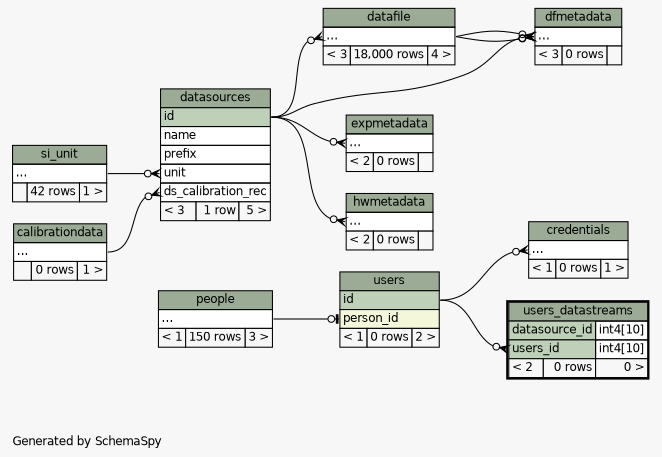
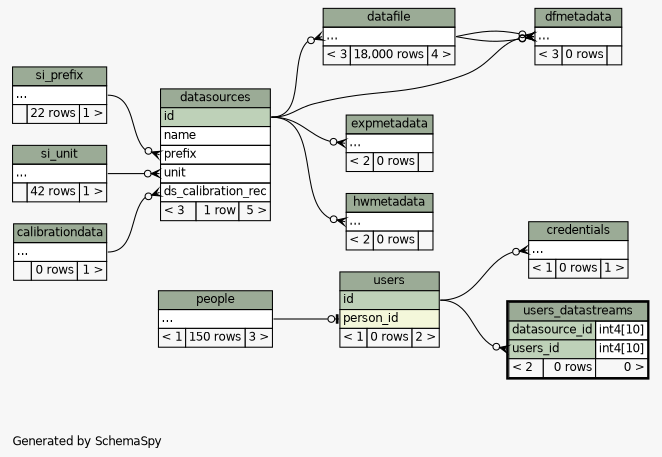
  digraph {
    bgcolor="#f7f7f7"
    fontname=Helvetica
    fontsize=11
    label="\nGenerated by SchemaSpy"
    labeljust=l
    nodesep=0.18
    rankdir=RL
    ranksep=0.46
    node [fontname=Helvetica fontsize=11 shape=plaintext]
    edge [arrowhead=none arrowsize=0.8 arrowtail=crowodot dir=back headport="id:e" tailport="elipses:w"]
    n1 [label=<     <TABLE BORDER="0" CELLBORDER="1" CELLSPACING="0" BGCOLOR="#ffffff">       <TR><TD COLSPAN="3" BGCOLOR="#9bab96" ALIGN="CENTER">credentials</TD></TR>       <TR><TD PORT="elipses" COLSPAN="3" ALIGN="LEFT">...</TD></TR>       <TR><TD ALIGN="LEFT" BGCOLOR="#f7f7f7">&lt; 1</TD><TD ALIGN="RIGHT" BGCOLOR="#f7f7f7">0 rows</TD><TD ALIGN="RIGHT" BGCOLOR="#f7f7f7">1 &gt;</TD></TR>     </TABLE>>]
    n2 [label=<     <TABLE BORDER="0" CELLBORDER="1" CELLSPACING="0" BGCOLOR="#ffffff">       <TR><TD COLSPAN="3" BGCOLOR="#9bab96" ALIGN="CENTER">users</TD></TR>       <TR><TD PORT="id" COLSPAN="3" BGCOLOR="#bed1b8" ALIGN="LEFT">id</TD></TR>       <TR><TD PORT="person_id" COLSPAN="3" BGCOLOR="#f4f7da" ALIGN="LEFT">person_id</TD></TR>       <TR><TD ALIGN="LEFT" BGCOLOR="#f7f7f7">&lt; 1</TD><TD ALIGN="RIGHT" BGCOLOR="#f7f7f7">0 rows</TD><TD ALIGN="RIGHT" BGCOLOR="#f7f7f7">2 &gt;</TD></TR>     </TABLE>>]
    n3 [label=<     <TABLE BORDER="0" CELLBORDER="1" CELLSPACING="0" BGCOLOR="#ffffff">       <TR><TD COLSPAN="3" BGCOLOR="#9bab96" ALIGN="CENTER">people</TD></TR>       <TR><TD PORT="elipses" COLSPAN="3" ALIGN="LEFT">...</TD></TR>       <TR><TD ALIGN="LEFT" BGCOLOR="#f7f7f7">&lt; 1</TD><TD ALIGN="RIGHT" BGCOLOR="#f7f7f7">150 rows</TD><TD ALIGN="RIGHT" BGCOLOR="#f7f7f7">3 &gt;</TD></TR>     </TABLE>>]
    n4 [label=<     <TABLE BORDER="0" CELLBORDER="1" CELLSPACING="0" BGCOLOR="#ffffff">       <TR><TD COLSPAN="3" BGCOLOR="#9bab96" ALIGN="CENTER">datafile</TD></TR>       <TR><TD PORT="elipses" COLSPAN="3" ALIGN="LEFT">...</TD></TR>       <TR><TD ALIGN="LEFT" BGCOLOR="#f7f7f7">&lt; 3</TD><TD ALIGN="RIGHT" BGCOLOR="#f7f7f7">18,000 rows</TD><TD ALIGN="RIGHT" BGCOLOR="#f7f7f7">4 &gt;</TD></TR>     </TABLE>>]
    n5 [label=<     <TABLE BORDER="0" CELLBORDER="1" CELLSPACING="0" BGCOLOR="#ffffff">       <TR><TD COLSPAN="3" BGCOLOR="#9bab96" ALIGN="CENTER">datasources</TD></TR>       <TR><TD PORT="id" COLSPAN="3" BGCOLOR="#bed1b8" ALIGN="LEFT">id</TD></TR>       <TR><TD PORT="name" COLSPAN="3" ALIGN="LEFT">name</TD></TR>       <TR><TD PORT="prefix" COLSPAN="3" ALIGN="LEFT">prefix</TD></TR>       <TR><TD PORT="unit" COLSPAN="3" ALIGN="LEFT">unit</TD></TR>       <TR><TD PORT="ds_calibration_rec" COLSPAN="3" ALIGN="LEFT">ds_calibration_rec</TD></TR>       <TR><TD ALIGN="LEFT" BGCOLOR="#f7f7f7">&lt; 3</TD><TD ALIGN="RIGHT" BGCOLOR="#f7f7f7">1 row</TD><TD ALIGN="RIGHT" BGCOLOR="#f7f7f7">5 &gt;</TD></TR>     </TABLE>>]
    n6 [label=<     <TABLE BORDER="0" CELLBORDER="1" CELLSPACING="0" BGCOLOR="#ffffff">       <TR><TD COLSPAN="3" BGCOLOR="#9bab96" ALIGN="CENTER">calibrationdata</TD></TR>       <TR><TD PORT="elipses" COLSPAN="3" ALIGN="LEFT">...</TD></TR>       <TR><TD ALIGN="LEFT" BGCOLOR="#f7f7f7">  </TD><TD ALIGN="RIGHT" BGCOLOR="#f7f7f7">0 rows</TD><TD ALIGN="RIGHT" BGCOLOR="#f7f7f7">1 &gt;</TD></TR>     </TABLE>>]
+   n7 [label=<     <TABLE BORDER="0" CELLBORDER="1" CELLSPACING="0" BGCOLOR="#ffffff">       <TR><TD COLSPAN="3" BGCOLOR="#9bab96" ALIGN="CENTER">si_prefix</TD></TR>       <TR><TD PORT="elipses" COLSPAN="3" ALIGN="LEFT">...</TD></TR>       <TR><TD ALIGN="LEFT" BGCOLOR="#f7f7f7">  </TD><TD ALIGN="RIGHT" BGCOLOR="#f7f7f7">22 rows</TD><TD ALIGN="RIGHT" BGCOLOR="#f7f7f7">1 &gt;</TD></TR>     </TABLE>>]
    n8 [label=<     <TABLE BORDER="0" CELLBORDER="1" CELLSPACING="0" BGCOLOR="#ffffff">       <TR><TD COLSPAN="3" BGCOLOR="#9bab96" ALIGN="CENTER">si_unit</TD></TR>       <TR><TD PORT="elipses" COLSPAN="3" ALIGN="LEFT">...</TD></TR>       <TR><TD ALIGN="LEFT" BGCOLOR="#f7f7f7">  </TD><TD ALIGN="RIGHT" BGCOLOR="#f7f7f7">42 rows</TD><TD ALIGN="RIGHT" BGCOLOR="#f7f7f7">1 &gt;</TD></TR>     </TABLE>>]
    n9 [label=<     <TABLE BORDER="0" CELLBORDER="1" CELLSPACING="0" BGCOLOR="#ffffff">       <TR><TD COLSPAN="3" BGCOLOR="#9bab96" ALIGN="CENTER">dfmetadata</TD></TR>       <TR><TD PORT="elipses" COLSPAN="3" ALIGN="LEFT">...</TD></TR>       <TR><TD ALIGN="LEFT" BGCOLOR="#f7f7f7">&lt; 3</TD><TD ALIGN="RIGHT" BGCOLOR="#f7f7f7">0 rows</TD><TD ALIGN="RIGHT" BGCOLOR="#f7f7f7">  </TD></TR>     </TABLE>>]
    n10 [label=<     <TABLE BORDER="0" CELLBORDER="1" CELLSPACING="0" BGCOLOR="#ffffff">       <TR><TD COLSPAN="3" BGCOLOR="#9bab96" ALIGN="CENTER">expmetadata</TD></TR>       <TR><TD PORT="elipses" COLSPAN="3" ALIGN="LEFT">...</TD></TR>       <TR><TD ALIGN="LEFT" BGCOLOR="#f7f7f7">&lt; 2</TD><TD ALIGN="RIGHT" BGCOLOR="#f7f7f7">0 rows</TD><TD ALIGN="RIGHT" BGCOLOR="#f7f7f7">  </TD></TR>     </TABLE>>]
    n11 [label=<     <TABLE BORDER="0" CELLBORDER="1" CELLSPACING="0" BGCOLOR="#ffffff">       <TR><TD COLSPAN="3" BGCOLOR="#9bab96" ALIGN="CENTER">hwmetadata</TD></TR>       <TR><TD PORT="elipses" COLSPAN="3" ALIGN="LEFT">...</TD></TR>       <TR><TD ALIGN="LEFT" BGCOLOR="#f7f7f7">&lt; 2</TD><TD ALIGN="RIGHT" BGCOLOR="#f7f7f7">0 rows</TD><TD ALIGN="RIGHT" BGCOLOR="#f7f7f7">  </TD></TR>     </TABLE>>]
    n12 [label=<     <TABLE BORDER="2" CELLBORDER="1" CELLSPACING="0" BGCOLOR="#ffffff">       <TR><TD COLSPAN="3" BGCOLOR="#9bab96" ALIGN="CENTER">users_datastreams</TD></TR>       <TR><TD PORT="datasource_id" COLSPAN="2" BGCOLOR="#bed1b8" ALIGN="LEFT">datasource_id</TD><TD PORT="datasource_id.type" ALIGN="LEFT">int4[10]</TD></TR>       <TR><TD PORT="users_id" COLSPAN="2" BGCOLOR="#bed1b8" ALIGN="LEFT">users_id</TD><TD PORT="users_id.type" ALIGN="LEFT">int4[10]</TD></TR>       <TR><TD ALIGN="LEFT" BGCOLOR="#f7f7f7">&lt; 2</TD><TD ALIGN="RIGHT" BGCOLOR="#f7f7f7">0 rows</TD><TD ALIGN="RIGHT" BGCOLOR="#f7f7f7">0 &gt;</TD></TR>     </TABLE>>]
    n1 -> n2
    n2 -> n3 [arrowtail=teeodot headport="elipses:e" tailport="person_id:w"]
    n4 -> n5
    n5 -> n6 [headport="elipses:e" tailport="ds_calibration_rec:w"]
+   n5 -> n7 [headport="elipses:e" tailport="prefix:w"]
    n5 -> n8 [headport="elipses:e" tailport="unit:w"]
    n9 -> n4 [headport="elipses:e"]
    n9 -> n4 [headport="elipses:e"]
    n9 -> n5
    n10 -> n5
    n11 -> n5
    n12 -> n2 [tailport="users_id:w"]
  }
